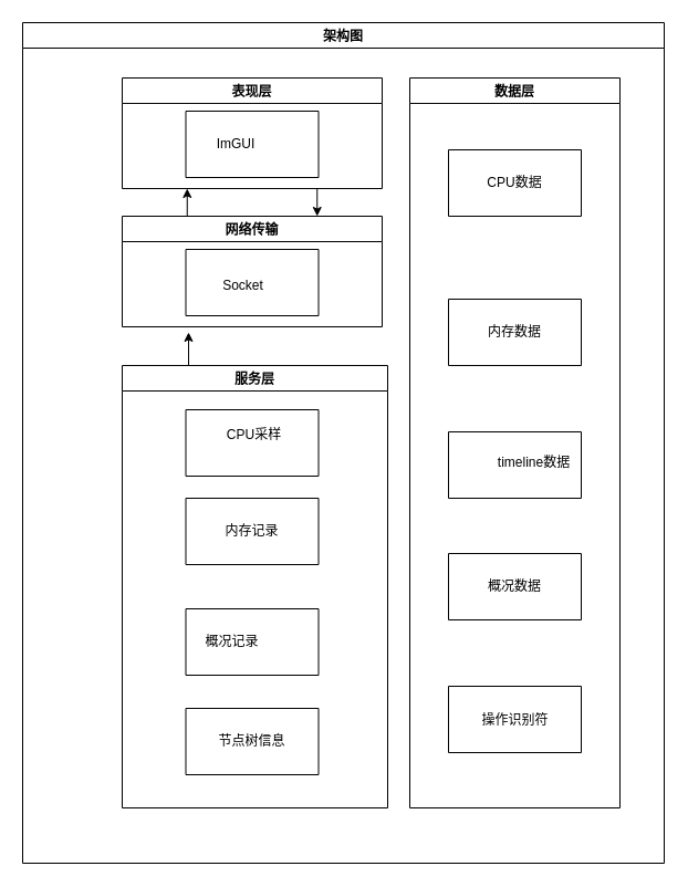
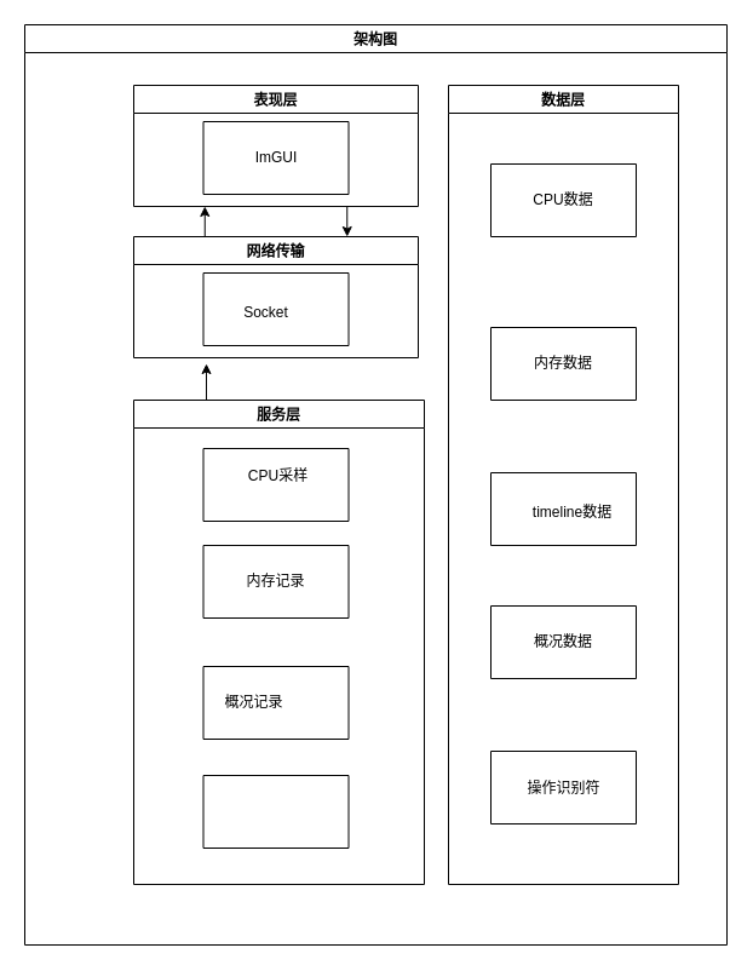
  <mxCell id="0" />
  <mxCell id="1" parent="0" />
  <mxCell id="2" value="架构图" style="swimlane;" parent="1" vertex="1"><mxGeometry x="20" y="20" width="580" height="760" as="geometry"><mxRectangle x="150" y="270" width="80" height="30" as="alternateBounds" /></mxGeometry></mxCell>
  <mxCell id="3" style="edgeStyle=orthogonalEdgeStyle;rounded=0;orthogonalLoop=1;jettySize=auto;html=1;exitX=0.75;exitY=1;exitDx=0;exitDy=0;entryX=0.75;entryY=0;entryDx=0;entryDy=0;" parent="2" source="4" target="8" edge="1"><mxGeometry relative="1" as="geometry" /></mxCell>
  <mxCell id="4" value="表现层" style="swimlane;" parent="2" vertex="1"><mxGeometry x="90" y="50" width="235" height="100" as="geometry" /></mxCell>
  <mxCell id="5" value="" style="verticalLabelPosition=bottom;verticalAlign=top;html=1;shape=mxgraph.basic.rect;fillColor2=none;strokeWidth=1;size=20;indent=5;" parent="4" vertex="1"><mxGeometry x="57.5" y="30" width="120" height="60" as="geometry" /></mxCell>
- <mxCell id="6" value="ImGUI" style="text;html=1;strokeColor=none;fillColor=none;align=center;verticalAlign=middle;whiteSpace=wrap;rounded=0;" parent="4" vertex="1"><mxGeometry x="72.5" y="45" width="60" height="30" as="geometry" /></mxCell>
+ <mxCell id="6" value="ImGUI" style="text;html=1;strokeColor=none;fillColor=none;align=center;verticalAlign=middle;whiteSpace=wrap;rounded=0;" parent="4" vertex="1"><mxGeometry x="87.5" y="45" width="60" height="30" as="geometry" /></mxCell>
  <mxCell id="7" style="edgeStyle=orthogonalEdgeStyle;rounded=0;orthogonalLoop=1;jettySize=auto;html=1;exitX=0.25;exitY=0;exitDx=0;exitDy=0;entryX=0.25;entryY=1;entryDx=0;entryDy=0;" parent="2" source="8" target="4" edge="1"><mxGeometry relative="1" as="geometry" /></mxCell>
  <mxCell id="8" value="网络传输" style="swimlane;" parent="2" vertex="1"><mxGeometry x="90" y="175" width="235" height="100" as="geometry" /></mxCell>
  <mxCell id="9" value="" style="verticalLabelPosition=bottom;verticalAlign=top;html=1;shape=mxgraph.basic.rect;fillColor2=none;strokeWidth=1;size=20;indent=5;" parent="8" vertex="1"><mxGeometry x="57.5" y="30" width="120" height="60" as="geometry" /></mxCell>
  <mxCell id="10" value="Socket" style="text;html=1;strokeColor=none;fillColor=none;align=center;verticalAlign=middle;whiteSpace=wrap;rounded=0;" parent="8" vertex="1"><mxGeometry x="77.5" y="45" width="62.5" height="35" as="geometry" /></mxCell>
  <mxCell id="11" style="edgeStyle=orthogonalEdgeStyle;rounded=0;orthogonalLoop=1;jettySize=auto;html=1;exitX=0.25;exitY=0;exitDx=0;exitDy=0;" parent="2" source="12" edge="1"><mxGeometry relative="1" as="geometry"><mxPoint x="150" y="280" as="targetPoint" /></mxGeometry></mxCell>
  <mxCell id="12" value="服务层" style="swimlane;" parent="2" vertex="1"><mxGeometry x="90" y="310" width="240" height="400" as="geometry" /></mxCell>
  <mxCell id="13" value="" style="verticalLabelPosition=bottom;verticalAlign=top;html=1;shape=mxgraph.basic.rect;fillColor2=none;strokeWidth=1;size=20;indent=5;" parent="12" vertex="1"><mxGeometry x="57.5" y="40" width="120" height="60" as="geometry" /></mxCell>
  <mxCell id="14" value="CPU采样" style="text;html=1;strokeColor=none;fillColor=none;align=center;verticalAlign=middle;whiteSpace=wrap;rounded=0;" parent="12" vertex="1"><mxGeometry x="87.5" y="45" width="62.5" height="35" as="geometry" /></mxCell>
  <mxCell id="15" value="" style="verticalLabelPosition=bottom;verticalAlign=top;html=1;shape=mxgraph.basic.rect;fillColor2=none;strokeWidth=1;size=20;indent=5;" parent="12" vertex="1"><mxGeometry x="57.5" y="120" width="120" height="60" as="geometry" /></mxCell>
  <mxCell id="16" value="内存记录" style="text;html=1;strokeColor=none;fillColor=none;align=center;verticalAlign=middle;whiteSpace=wrap;rounded=0;" parent="12" vertex="1"><mxGeometry x="86.25" y="132.5" width="62.5" height="35" as="geometry" /></mxCell>
  <mxCell id="17" value="" style="verticalLabelPosition=bottom;verticalAlign=top;html=1;shape=mxgraph.basic.rect;fillColor2=none;strokeWidth=1;size=20;indent=5;" vertex="1" parent="12"><mxGeometry x="57.5" y="220" width="120" height="60" as="geometry" /></mxCell>
  <mxCell id="18" value="" style="verticalLabelPosition=bottom;verticalAlign=top;html=1;shape=mxgraph.basic.rect;fillColor2=none;strokeWidth=1;size=20;indent=5;" vertex="1" parent="12"><mxGeometry x="57.5" y="310" width="120" height="60" as="geometry" /></mxCell>
  <mxCell id="19" value="概况记录" style="text;html=1;strokeColor=none;fillColor=none;align=center;verticalAlign=middle;whiteSpace=wrap;rounded=0;" vertex="1" parent="12"><mxGeometry x="67.5" y="232.5" width="62.5" height="35" as="geometry" /></mxCell>
- <mxCell id="20" value="节点树信息" style="text;html=1;strokeColor=none;fillColor=none;align=center;verticalAlign=middle;whiteSpace=wrap;rounded=0;" vertex="1" parent="12"><mxGeometry x="86.25" y="322.5" width="62.5" height="35" as="geometry" /></mxCell>
  <mxCell id="21" value="数据层" style="swimlane;" parent="2" vertex="1"><mxGeometry x="350" y="50" width="190" height="660" as="geometry" /></mxCell>
  <mxCell id="22" value="" style="verticalLabelPosition=bottom;verticalAlign=top;html=1;shape=mxgraph.basic.rect;fillColor2=none;strokeWidth=1;size=20;indent=5;" parent="21" vertex="1"><mxGeometry x="35" y="65" width="120" height="60" as="geometry" /></mxCell>
  <mxCell id="23" value="" style="verticalLabelPosition=bottom;verticalAlign=top;html=1;shape=mxgraph.basic.rect;fillColor2=none;strokeWidth=1;size=20;indent=5;" parent="21" vertex="1"><mxGeometry x="35" y="200" width="120" height="60" as="geometry" /></mxCell>
  <mxCell id="24" value="" style="verticalLabelPosition=bottom;verticalAlign=top;html=1;shape=mxgraph.basic.rect;fillColor2=none;strokeWidth=1;size=20;indent=5;" parent="21" vertex="1"><mxGeometry x="35" y="320" width="120" height="60" as="geometry" /></mxCell>
  <mxCell id="25" value="" style="verticalLabelPosition=bottom;verticalAlign=top;html=1;shape=mxgraph.basic.rect;fillColor2=none;strokeWidth=1;size=20;indent=5;" parent="21" vertex="1"><mxGeometry x="35" y="430" width="120" height="60" as="geometry" /></mxCell>
  <mxCell id="26" value="CPU数据" style="text;html=1;strokeColor=none;fillColor=none;align=center;verticalAlign=middle;whiteSpace=wrap;rounded=0;" parent="21" vertex="1"><mxGeometry x="65" y="80" width="60" height="30" as="geometry" /></mxCell>
  <mxCell id="27" value="内存数据" style="text;html=1;strokeColor=none;fillColor=none;align=center;verticalAlign=middle;whiteSpace=wrap;rounded=0;" parent="21" vertex="1"><mxGeometry x="65" y="215" width="60" height="30" as="geometry" /></mxCell>
- <mxCell id="28" value="timeline数据" style="text;html=1;strokeColor=none;fillColor=none;align=center;verticalAlign=middle;whiteSpace=wrap;rounded=0;" parent="21" vertex="1"><mxGeometry x="75" y="330" width="75" height="35" as="geometry" /></mxCell>
+ <mxCell id="28" value="timeline数据" style="text;html=1;strokeColor=none;fillColor=none;align=center;verticalAlign=middle;whiteSpace=wrap;rounded=0;" parent="21" vertex="1"><mxGeometry x="65" y="335" width="75" height="35" as="geometry" /></mxCell>
  <mxCell id="29" value="概况数据" style="text;html=1;strokeColor=none;fillColor=none;align=center;verticalAlign=middle;whiteSpace=wrap;rounded=0;" parent="21" vertex="1"><mxGeometry x="65" y="445" width="60" height="30" as="geometry" /></mxCell>
  <mxCell id="30" value="" style="verticalLabelPosition=bottom;verticalAlign=top;html=1;shape=mxgraph.basic.rect;fillColor2=none;strokeWidth=1;size=20;indent=5;" vertex="1" parent="21"><mxGeometry x="35" y="550" width="120" height="60" as="geometry" /></mxCell>
  <mxCell id="31" value="操作识别符" style="text;html=1;strokeColor=none;fillColor=none;align=center;verticalAlign=middle;whiteSpace=wrap;rounded=0;" vertex="1" parent="21"><mxGeometry x="63" y="563" width="65" height="35" as="geometry" /></mxCell>
